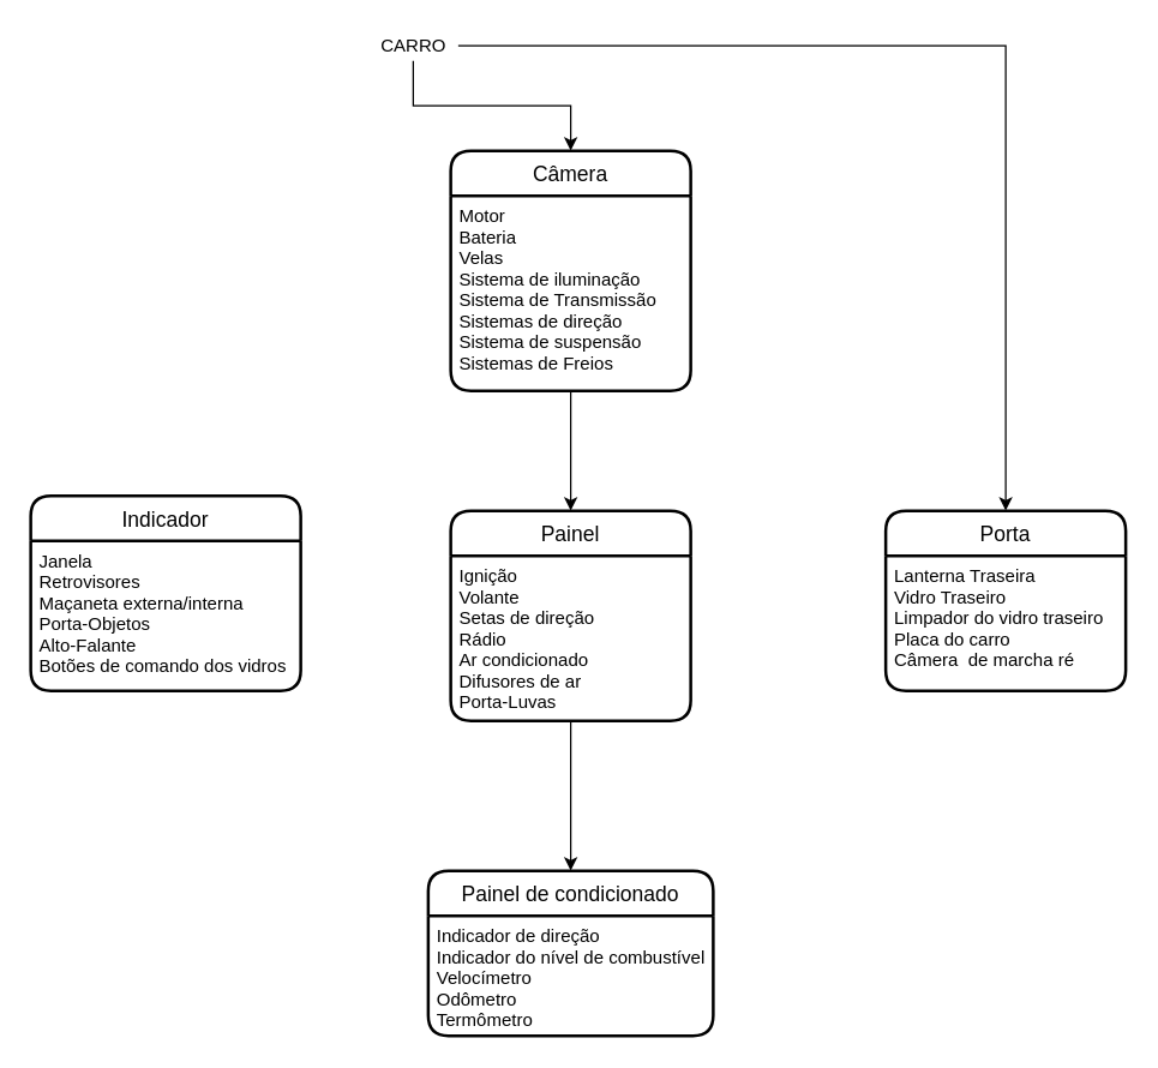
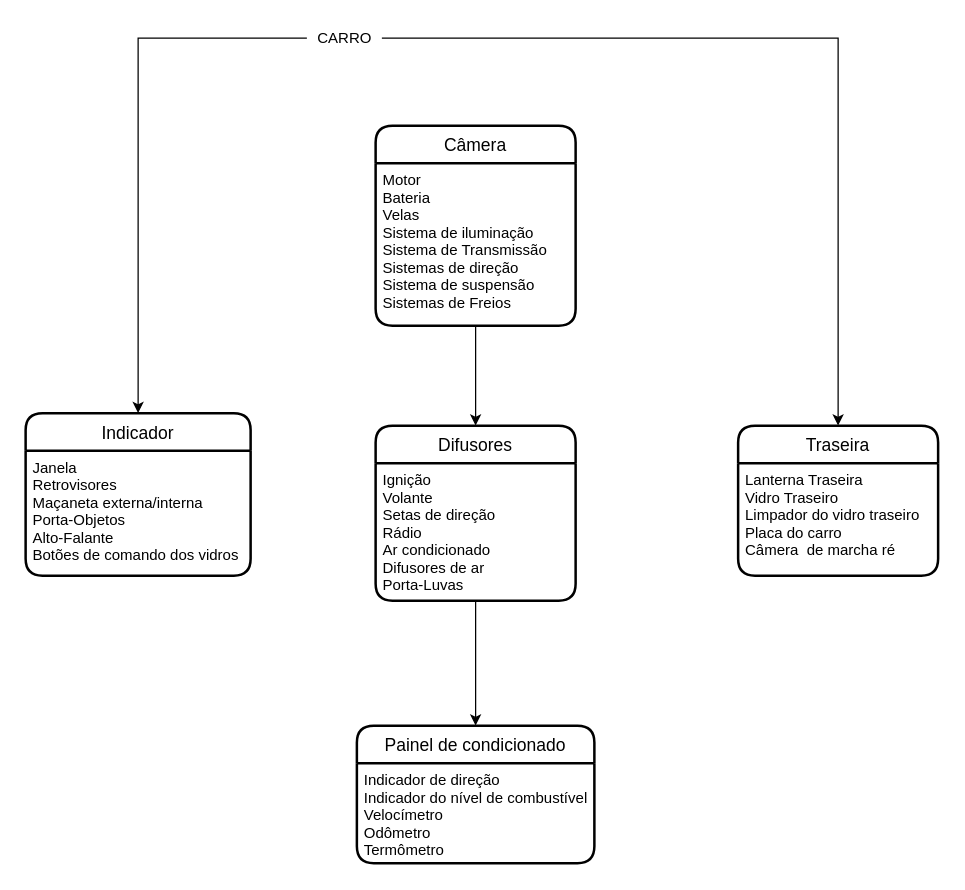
  <mxCell id="0" />
  <mxCell id="1" parent="0" />
- <mxCell id="2" style="edgeStyle=orthogonalEdgeStyle;rounded=0;orthogonalLoop=1;jettySize=auto;html=1;entryX=0.5;entryY=0;entryDx=0;entryDy=0;" edge="1" parent="1" source="6" target="7"><mxGeometry relative="1" as="geometry" /></mxCell>
  <mxCell id="3" style="edgeStyle=orthogonalEdgeStyle;rounded=0;orthogonalLoop=1;jettySize=auto;html=1;entryX=0.5;entryY=0;entryDx=0;entryDy=0;exitX=0.5;exitY=1;exitDx=0;exitDy=0;" edge="1" parent="1" source="8" target="11"><mxGeometry relative="1" as="geometry"><mxPoint x="280" y="310" as="sourcePoint" /><mxPoint x="380" y="130" as="targetPoint" /><Array as="points"><mxPoint x="380" y="280" /><mxPoint x="380" y="280" /></Array></mxGeometry></mxCell>
+ <mxCell id="4" style="edgeStyle=orthogonalEdgeStyle;rounded=0;orthogonalLoop=1;jettySize=auto;html=1;entryX=0.5;entryY=0;entryDx=0;entryDy=0;" edge="1" parent="1" source="6" target="17"><mxGeometry relative="1" as="geometry"><mxPoint x="260" y="30" as="targetPoint" /></mxGeometry></mxCell>
  <mxCell id="5" style="edgeStyle=orthogonalEdgeStyle;rounded=0;orthogonalLoop=1;jettySize=auto;html=1;entryX=0.5;entryY=0;entryDx=0;entryDy=0;" edge="1" parent="1" source="6" target="9"><mxGeometry relative="1" as="geometry" /></mxCell>
  <mxCell id="6" value="CARRO&lt;br&gt;" style="text;html=1;align=center;verticalAlign=middle;resizable=0;points=[];autosize=1;" vertex="1" parent="1"><mxGeometry x="245" y="20" width="60" height="20" as="geometry" /></mxCell>
  <mxCell id="7" value="Câmera" style="swimlane;childLayout=stackLayout;horizontal=1;startSize=30;horizontalStack=0;rounded=1;fontSize=14;fontStyle=0;strokeWidth=2;resizeParent=0;resizeLast=1;shadow=0;dashed=0;align=center;" vertex="1" parent="1"><mxGeometry x="300" y="100" width="160" height="160" as="geometry" /></mxCell>
  <mxCell id="8" value="Motor &#10;Bateria&#10;Velas&#10;Sistema de iluminação&#10;Sistema de Transmissão&#10;Sistemas de direção&#10;Sistema de suspensão&#10;Sistemas de Freios&#10;" style="align=left;strokeColor=none;fillColor=none;spacingLeft=4;fontSize=12;verticalAlign=top;resizable=0;rotatable=0;part=1;" vertex="1" parent="7"><mxGeometry y="30" width="160" height="130" as="geometry" /></mxCell>
- <mxCell id="9" value="Porta" style="swimlane;childLayout=stackLayout;horizontal=1;startSize=30;horizontalStack=0;rounded=1;fontSize=14;fontStyle=0;strokeWidth=2;resizeParent=0;resizeLast=1;shadow=0;dashed=0;align=center;" vertex="1" parent="1"><mxGeometry x="590" y="340" width="160" height="120" as="geometry" /></mxCell>
+ <mxCell id="9" value="Traseira" style="swimlane;childLayout=stackLayout;horizontal=1;startSize=30;horizontalStack=0;rounded=1;fontSize=14;fontStyle=0;strokeWidth=2;resizeParent=0;resizeLast=1;shadow=0;dashed=0;align=center;" vertex="1" parent="1"><mxGeometry x="590" y="340" width="160" height="120" as="geometry" /></mxCell>
  <mxCell id="10" value="Lanterna Traseira&#10;Vidro Traseiro&#10;Limpador do vidro traseiro&#10;Placa do carro&#10;Câmera  de marcha ré" style="align=left;strokeColor=none;fillColor=none;spacingLeft=4;fontSize=12;verticalAlign=top;resizable=0;rotatable=0;part=1;" vertex="1" parent="9"><mxGeometry y="30" width="160" height="90" as="geometry" /></mxCell>
- <mxCell id="11" value="Painel" style="swimlane;childLayout=stackLayout;horizontal=1;startSize=30;horizontalStack=0;rounded=1;fontSize=14;fontStyle=0;strokeWidth=2;resizeParent=0;resizeLast=1;shadow=0;dashed=0;align=center;" vertex="1" parent="1"><mxGeometry x="300" y="340" width="160" height="140" as="geometry" /></mxCell>
+ <mxCell id="11" value="Difusores" style="swimlane;childLayout=stackLayout;horizontal=1;startSize=30;horizontalStack=0;rounded=1;fontSize=14;fontStyle=0;strokeWidth=2;resizeParent=0;resizeLast=1;shadow=0;dashed=0;align=center;" vertex="1" parent="1"><mxGeometry x="300" y="340" width="160" height="140" as="geometry" /></mxCell>
  <mxCell id="12" value="Ignição&#10;Volante&#10;Setas de direção &#10;Rádio&#10;Ar condicionado&#10;Difusores de ar&#10;Porta-Luvas&#10;" style="align=left;strokeColor=none;fillColor=none;spacingLeft=4;fontSize=12;verticalAlign=top;resizable=0;rotatable=0;part=1;" vertex="1" parent="11"><mxGeometry y="30" width="160" height="110" as="geometry" /></mxCell>
  <mxCell id="13" style="edgeStyle=orthogonalEdgeStyle;rounded=0;orthogonalLoop=1;jettySize=auto;html=1;entryX=0.5;entryY=0;entryDx=0;entryDy=0;" edge="1" parent="1" source="12" target="14"><mxGeometry relative="1" as="geometry" /></mxCell>
  <mxCell id="14" value="Painel de condicionado" style="swimlane;childLayout=stackLayout;horizontal=1;startSize=30;horizontalStack=0;rounded=1;fontSize=14;fontStyle=0;strokeWidth=2;resizeParent=0;resizeLast=1;shadow=0;dashed=0;align=center;" vertex="1" parent="1"><mxGeometry x="285" y="580" width="190" height="110" as="geometry" /></mxCell>
  <mxCell id="15" value="Indicador de direção&#10;Indicador do nível de combustível&#10;Velocímetro&#10;Odômetro&#10;Termômetro" style="align=left;strokeColor=none;fillColor=none;spacingLeft=4;fontSize=12;verticalAlign=top;resizable=0;rotatable=0;part=1;" vertex="1" parent="14"><mxGeometry y="30" width="190" height="80" as="geometry" /></mxCell>
  <mxCell id="16" style="edgeStyle=orthogonalEdgeStyle;rounded=0;orthogonalLoop=1;jettySize=auto;html=1;exitX=0.5;exitY=1;exitDx=0;exitDy=0;" edge="1" parent="14" source="15" target="15"><mxGeometry relative="1" as="geometry" /></mxCell>
  <mxCell id="17" value="Indicador" style="swimlane;childLayout=stackLayout;horizontal=1;startSize=30;horizontalStack=0;rounded=1;fontSize=14;fontStyle=0;strokeWidth=2;resizeParent=0;resizeLast=1;shadow=0;dashed=0;align=center;" vertex="1" parent="1"><mxGeometry x="20" y="330" width="180" height="130" as="geometry" /></mxCell>
  <mxCell id="18" value="Janela&#10;Retrovisores&#10;Maçaneta externa/interna&#10;Porta-Objetos&#10;Alto-Falante&#10;Botões de comando dos vidros" style="align=left;strokeColor=none;fillColor=none;spacingLeft=4;fontSize=12;verticalAlign=top;resizable=0;rotatable=0;part=1;" vertex="1" parent="17"><mxGeometry y="30" width="180" height="100" as="geometry" /></mxCell>
